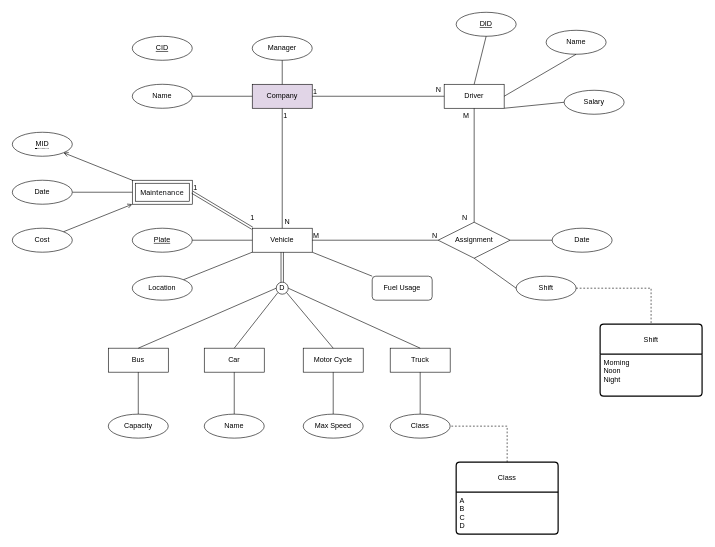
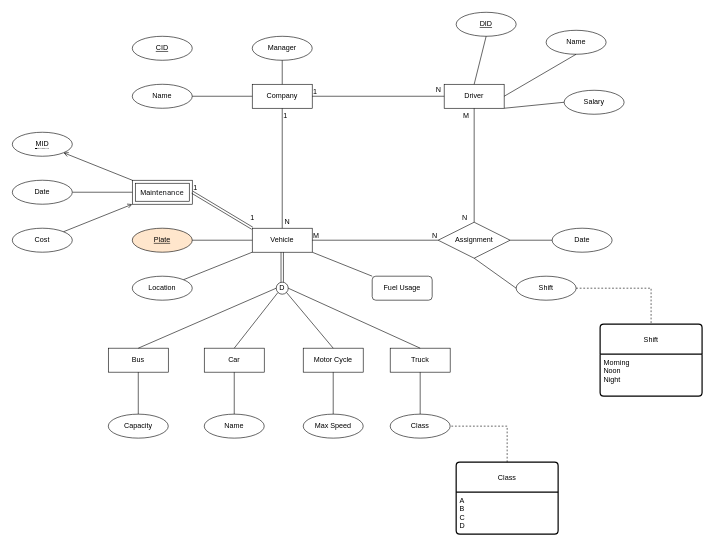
  <mxCell id="0" />
  <mxCell id="1" parent="0" />
- <mxCell id="2" value="Company" style="whiteSpace=wrap;html=1;align=center;fillColor=#e1d5e7;" parent="1" vertex="1"><mxGeometry x="420" y="140" width="100" height="40" as="geometry" /></mxCell>
+ <mxCell id="2" value="Company" style="whiteSpace=wrap;html=1;align=center;" parent="1" vertex="1"><mxGeometry x="420" y="140" width="100" height="40" as="geometry" /></mxCell>
  <mxCell id="3" value="Vehicle" style="whiteSpace=wrap;html=1;align=center;" parent="1" vertex="1"><mxGeometry x="420" y="380" width="100" height="40" as="geometry" /></mxCell>
  <mxCell id="4" value="Driver" style="whiteSpace=wrap;html=1;align=center;" parent="1" vertex="1"><mxGeometry x="740" y="140" width="100" height="40" as="geometry" /></mxCell>
  <mxCell id="5" value="Name" style="ellipse;whiteSpace=wrap;html=1;align=center;" parent="1" vertex="1"><mxGeometry x="220" y="140" width="100" height="40" as="geometry" /></mxCell>
  <mxCell id="6" value="" style="endArrow=none;html=1;rounded=0;exitX=1;exitY=0.5;exitDx=0;exitDy=0;entryX=0;entryY=0.5;entryDx=0;entryDy=0;" parent="1" source="2" target="4" edge="1"><mxGeometry relative="1" as="geometry"><mxPoint x="605" y="230" as="sourcePoint" /><mxPoint x="765" y="230" as="targetPoint" /></mxGeometry></mxCell>
  <mxCell id="7" value="1" style="resizable=0;html=1;whiteSpace=wrap;align=left;verticalAlign=bottom;" parent="6" connectable="0" vertex="1"><mxGeometry x="-1" relative="1" as="geometry" /></mxCell>
  <mxCell id="8" value="N" style="resizable=0;html=1;whiteSpace=wrap;align=right;verticalAlign=bottom;" parent="6" connectable="0" vertex="1"><mxGeometry x="1" relative="1" as="geometry"><mxPoint x="-4" y="-2" as="offset" /></mxGeometry></mxCell>
  <mxCell id="9" value="DID" style="ellipse;whiteSpace=wrap;html=1;align=center;fontStyle=4;" parent="1" vertex="1"><mxGeometry x="760" y="20" width="100" height="40" as="geometry" /></mxCell>
  <mxCell id="10" value="" style="endArrow=none;html=1;rounded=0;exitX=0.5;exitY=1;exitDx=0;exitDy=0;entryX=0.5;entryY=0;entryDx=0;entryDy=0;" parent="1" source="2" target="3" edge="1"><mxGeometry relative="1" as="geometry"><mxPoint x="520" y="260" as="sourcePoint" /><mxPoint x="680" y="260" as="targetPoint" /></mxGeometry></mxCell>
  <mxCell id="11" value="1" style="resizable=0;html=1;whiteSpace=wrap;align=left;verticalAlign=bottom;" parent="10" connectable="0" vertex="1"><mxGeometry x="-1" relative="1" as="geometry"><mxPoint y="20" as="offset" /></mxGeometry></mxCell>
  <mxCell id="12" value="N" style="resizable=0;html=1;whiteSpace=wrap;align=right;verticalAlign=bottom;" parent="10" connectable="0" vertex="1"><mxGeometry x="1" relative="1" as="geometry"><mxPoint x="14" y="-3" as="offset" /></mxGeometry></mxCell>
  <mxCell id="13" value="Name" style="ellipse;whiteSpace=wrap;html=1;align=center;" parent="1" vertex="1"><mxGeometry x="910" y="50" width="100" height="40" as="geometry" /></mxCell>
  <mxCell id="14" value="Bus" style="whiteSpace=wrap;html=1;align=center;" parent="1" vertex="1"><mxGeometry x="180" y="580" width="100" height="40" as="geometry" /></mxCell>
  <mxCell id="15" value="Car" style="whiteSpace=wrap;html=1;align=center;" parent="1" vertex="1"><mxGeometry x="340" y="580" width="100" height="40" as="geometry" /></mxCell>
  <mxCell id="16" value="Motor Cycle" style="whiteSpace=wrap;html=1;align=center;" parent="1" vertex="1"><mxGeometry x="505" y="580" width="100" height="40" as="geometry" /></mxCell>
  <mxCell id="17" value="Truck" style="whiteSpace=wrap;html=1;align=center;" parent="1" vertex="1"><mxGeometry x="650" y="580" width="100" height="40" as="geometry" /></mxCell>
- <mxCell id="18" value="Plate" style="ellipse;whiteSpace=wrap;html=1;align=center;fontStyle=4;" parent="1" vertex="1"><mxGeometry x="220" y="380" width="100" height="40" as="geometry" /></mxCell>
+ <mxCell id="18" value="Plate" style="ellipse;whiteSpace=wrap;html=1;align=center;fontStyle=4;fillColor=#ffe6cc;" parent="1" vertex="1"><mxGeometry x="220" y="380" width="100" height="40" as="geometry" /></mxCell>
  <mxCell id="19" value="" style="endArrow=none;html=1;rounded=0;exitX=1;exitY=0.5;exitDx=0;exitDy=0;entryX=0;entryY=0.5;entryDx=0;entryDy=0;" parent="1" source="18" target="3" edge="1"><mxGeometry width="50" height="50" relative="1" as="geometry"><mxPoint x="580" y="440" as="sourcePoint" /><mxPoint x="630" y="390" as="targetPoint" /></mxGeometry></mxCell>
  <mxCell id="20" value="Fuel Usage" style="whiteSpace=wrap;html=1;align=center;rounded=1;" parent="1" vertex="1"><mxGeometry x="620" y="460" width="100" height="40" as="geometry" /></mxCell>
  <mxCell id="21" value="" style="endArrow=none;html=1;rounded=0;exitX=1;exitY=0.5;exitDx=0;exitDy=0;entryX=0;entryY=0.5;entryDx=0;entryDy=0;" parent="1" source="5" target="2" edge="1"><mxGeometry width="50" height="50" relative="1" as="geometry"><mxPoint x="380" y="220" as="sourcePoint" /><mxPoint x="430" y="170" as="targetPoint" /></mxGeometry></mxCell>
  <mxCell id="22" value="" style="endArrow=none;html=1;rounded=0;exitX=0.5;exitY=0;exitDx=0;exitDy=0;entryX=0.5;entryY=1;entryDx=0;entryDy=0;" parent="1" source="4" target="9" edge="1"><mxGeometry width="50" height="50" relative="1" as="geometry"><mxPoint x="690" y="120" as="sourcePoint" /><mxPoint x="760" y="70" as="targetPoint" /></mxGeometry></mxCell>
  <mxCell id="23" value="Assignment" style="shape=rhombus;perimeter=rhombusPerimeter;whiteSpace=wrap;html=1;align=center;" parent="1" vertex="1"><mxGeometry x="730" y="370" width="120" height="60" as="geometry" /></mxCell>
  <mxCell id="24" value="" style="endArrow=none;html=1;rounded=0;exitX=1;exitY=0.5;exitDx=0;exitDy=0;entryX=0.5;entryY=1;entryDx=0;entryDy=0;" parent="1" source="4" target="13" edge="1"><mxGeometry width="50" height="50" relative="1" as="geometry"><mxPoint x="950" y="220" as="sourcePoint" /><mxPoint x="1000" y="170" as="targetPoint" /></mxGeometry></mxCell>
  <mxCell id="25" value="Date" style="ellipse;whiteSpace=wrap;html=1;align=center;" parent="1" vertex="1"><mxGeometry x="920" y="380" width="100" height="40" as="geometry" /></mxCell>
  <mxCell id="26" value="" style="endArrow=none;html=1;rounded=0;exitX=1;exitY=0.5;exitDx=0;exitDy=0;entryX=0;entryY=0.5;entryDx=0;entryDy=0;" parent="1" source="23" target="25" edge="1"><mxGeometry width="50" height="50" relative="1" as="geometry"><mxPoint x="930" y="410" as="sourcePoint" /><mxPoint x="980" y="360" as="targetPoint" /></mxGeometry></mxCell>
  <mxCell id="27" value="" style="endArrow=none;html=1;rounded=0;exitX=1;exitY=1;exitDx=0;exitDy=0;entryX=0;entryY=0;entryDx=0;entryDy=0;" parent="1" source="3" target="20" edge="1"><mxGeometry width="50" height="50" relative="1" as="geometry"><mxPoint x="570" y="420" as="sourcePoint" /><mxPoint x="640" y="390" as="targetPoint" /></mxGeometry></mxCell>
  <mxCell id="28" value="Location" style="ellipse;whiteSpace=wrap;html=1;align=center;" parent="1" vertex="1"><mxGeometry x="220" y="460" width="100" height="40" as="geometry" /></mxCell>
  <mxCell id="29" value="" style="endArrow=none;html=1;rounded=0;exitX=1;exitY=0;exitDx=0;exitDy=0;entryX=0;entryY=1;entryDx=0;entryDy=0;" parent="1" source="28" target="3" edge="1"><mxGeometry width="50" height="50" relative="1" as="geometry"><mxPoint x="370" y="470" as="sourcePoint" /><mxPoint x="420" y="420" as="targetPoint" /></mxGeometry></mxCell>
  <mxCell id="30" value="Main&lt;span style=&quot;color: rgb(32, 33, 36); font-family: Roboto, arial, sans-serif; font-size: 13px; text-align: right; white-space-collapse: preserve; background-color: rgb(255, 255, 255);&quot;&gt;tenance&lt;/span&gt;" style="shape=ext;margin=3;double=1;whiteSpace=wrap;html=1;align=center;" parent="1" vertex="1"><mxGeometry x="220" y="300" width="100" height="40" as="geometry" /></mxCell>
  <mxCell id="31" value="" style="endArrow=none;html=1;rounded=0;exitX=1;exitY=0.5;exitDx=0;exitDy=0;entryX=0;entryY=0.5;entryDx=0;entryDy=0;" parent="1" source="32" target="30" edge="1"><mxGeometry width="50" height="50" relative="1" as="geometry"><mxPoint x="280" y="225" as="sourcePoint" /><mxPoint x="330" y="175" as="targetPoint" /></mxGeometry></mxCell>
  <mxCell id="32" value="Date" style="ellipse;whiteSpace=wrap;html=1;align=center;" parent="1" vertex="1"><mxGeometry x="20" y="300" width="100" height="40" as="geometry" /></mxCell>
  <mxCell id="33" value="Salary" style="ellipse;whiteSpace=wrap;html=1;align=center;" parent="1" vertex="1"><mxGeometry x="940" y="150" width="100" height="40" as="geometry" /></mxCell>
  <mxCell id="34" value="" style="endArrow=none;html=1;rounded=0;exitX=1;exitY=1;exitDx=0;exitDy=0;entryX=0;entryY=0.5;entryDx=0;entryDy=0;" parent="1" source="4" target="33" edge="1"><mxGeometry width="50" height="50" relative="1" as="geometry"><mxPoint x="800" y="210" as="sourcePoint" /><mxPoint x="860" y="280" as="targetPoint" /></mxGeometry></mxCell>
  <mxCell id="35" value="Cost" style="ellipse;whiteSpace=wrap;html=1;align=center;" parent="1" vertex="1"><mxGeometry x="20" y="380" width="100" height="40" as="geometry" /></mxCell>
  <mxCell id="36" value="" style="endArrow=open;html=1;rounded=0;exitX=1;exitY=0;exitDx=0;exitDy=0;entryX=0;entryY=1;entryDx=0;entryDy=0;" parent="1" source="35" target="30" edge="1"><mxGeometry width="50" height="50" relative="1" as="geometry"><mxPoint x="580" y="310" as="sourcePoint" /><mxPoint x="630" y="260" as="targetPoint" /></mxGeometry></mxCell>
  <mxCell id="37" value="" style="shape=link;html=1;rounded=0;exitX=1;exitY=0.5;exitDx=0;exitDy=0;entryX=0;entryY=0;entryDx=0;entryDy=0;" parent="1" source="30" target="3" edge="1"><mxGeometry relative="1" as="geometry"><mxPoint x="350" y="330" as="sourcePoint" /><mxPoint x="510" y="330" as="targetPoint" /></mxGeometry></mxCell>
  <mxCell id="38" value="1" style="resizable=0;html=1;whiteSpace=wrap;align=left;verticalAlign=bottom;" parent="37" connectable="0" vertex="1"><mxGeometry x="-1" relative="1" as="geometry" /></mxCell>
  <mxCell id="39" value="1" style="resizable=0;html=1;whiteSpace=wrap;align=right;verticalAlign=bottom;" parent="37" connectable="0" vertex="1"><mxGeometry x="1" relative="1" as="geometry"><mxPoint x="5" y="-10" as="offset" /></mxGeometry></mxCell>
  <mxCell id="40" value="" style="endArrow=none;html=1;rounded=0;exitX=0.5;exitY=1;exitDx=0;exitDy=0;entryX=0.5;entryY=0;entryDx=0;entryDy=0;" parent="1" source="4" target="23" edge="1"><mxGeometry relative="1" as="geometry"><mxPoint x="770" y="260" as="sourcePoint" /><mxPoint x="930" y="260" as="targetPoint" /></mxGeometry></mxCell>
  <mxCell id="41" value="M" style="resizable=0;html=1;whiteSpace=wrap;align=left;verticalAlign=bottom;" parent="40" connectable="0" vertex="1"><mxGeometry x="-1" relative="1" as="geometry"><mxPoint x="-20" y="20" as="offset" /></mxGeometry></mxCell>
  <mxCell id="42" value="N" style="resizable=0;html=1;whiteSpace=wrap;align=right;verticalAlign=bottom;" parent="40" connectable="0" vertex="1"><mxGeometry x="1" relative="1" as="geometry"><mxPoint x="-10" as="offset" /></mxGeometry></mxCell>
  <mxCell id="43" value="" style="endArrow=none;html=1;rounded=0;exitX=1;exitY=0.5;exitDx=0;exitDy=0;entryX=0;entryY=0.5;entryDx=0;entryDy=0;" parent="1" source="3" target="23" edge="1"><mxGeometry relative="1" as="geometry"><mxPoint x="660" y="430" as="sourcePoint" /><mxPoint x="820" y="430" as="targetPoint" /></mxGeometry></mxCell>
  <mxCell id="44" value="M" style="resizable=0;html=1;whiteSpace=wrap;align=left;verticalAlign=bottom;" parent="43" connectable="0" vertex="1"><mxGeometry x="-1" relative="1" as="geometry" /></mxCell>
  <mxCell id="45" value="N" style="resizable=0;html=1;whiteSpace=wrap;align=right;verticalAlign=bottom;" parent="43" connectable="0" vertex="1"><mxGeometry x="1" relative="1" as="geometry" /></mxCell>
  <mxCell id="46" value="Shift" style="ellipse;whiteSpace=wrap;html=1;align=center;" parent="1" vertex="1"><mxGeometry x="860" y="460" width="100" height="40" as="geometry" /></mxCell>
  <mxCell id="47" value="&lt;span style=&quot;font-size: 12px;&quot;&gt;Shift&lt;/span&gt;" style="swimlane;childLayout=stackLayout;horizontal=1;startSize=50;horizontalStack=0;rounded=1;fontSize=14;fontStyle=0;strokeWidth=2;resizeParent=0;resizeLast=1;shadow=0;dashed=0;align=center;arcSize=4;whiteSpace=wrap;html=1;" parent="1" vertex="1"><mxGeometry x="1000" y="540" width="170" height="120" as="geometry" /></mxCell>
  <mxCell id="48" value="Morning&lt;div&gt;Noon&lt;/div&gt;&lt;div&gt;Night&lt;/div&gt;" style="align=left;strokeColor=none;fillColor=none;spacingLeft=4;fontSize=12;verticalAlign=top;resizable=0;rotatable=0;part=1;html=1;" parent="47" vertex="1"><mxGeometry y="50" width="170" height="70" as="geometry" /></mxCell>
  <mxCell id="49" value="" style="endArrow=none;html=1;rounded=0;exitX=0.5;exitY=1;exitDx=0;exitDy=0;entryX=0;entryY=0.5;entryDx=0;entryDy=0;" parent="1" source="23" target="46" edge="1"><mxGeometry width="50" height="50" relative="1" as="geometry"><mxPoint x="980" y="460" as="sourcePoint" /><mxPoint x="1030" y="410" as="targetPoint" /></mxGeometry></mxCell>
  <mxCell id="50" value="" style="endArrow=none;dashed=1;html=1;rounded=0;exitX=1;exitY=0.5;exitDx=0;exitDy=0;entryX=0.5;entryY=0;entryDx=0;entryDy=0;edgeStyle=orthogonalEdgeStyle;" parent="1" source="46" target="47" edge="1"><mxGeometry width="50" height="50" relative="1" as="geometry"><mxPoint x="980" y="470" as="sourcePoint" /><mxPoint x="880" y="300" as="targetPoint" /></mxGeometry></mxCell>
  <mxCell id="51" value="&lt;span style=&quot;border-bottom: 1px dotted&quot;&gt;MID&lt;/span&gt;" style="ellipse;whiteSpace=wrap;html=1;align=center;" parent="1" vertex="1"><mxGeometry x="20" y="220" width="100" height="40" as="geometry" /></mxCell>
  <mxCell id="52" value="" style="endArrow=open;html=1;rounded=0;exitX=0;exitY=0;exitDx=0;exitDy=0;entryX=1;entryY=1;entryDx=0;entryDy=0;" parent="1" source="30" target="51" edge="1"><mxGeometry width="50" height="50" relative="1" as="geometry"><mxPoint x="380" y="270" as="sourcePoint" /><mxPoint x="430" y="220" as="targetPoint" /></mxGeometry></mxCell>
  <mxCell id="53" value="Capacity" style="ellipse;whiteSpace=wrap;html=1;align=center;" parent="1" vertex="1"><mxGeometry x="180" y="690" width="100" height="40" as="geometry" /></mxCell>
  <mxCell id="54" value="Class" style="ellipse;whiteSpace=wrap;html=1;align=center;" parent="1" vertex="1"><mxGeometry x="650" y="690" width="100" height="40" as="geometry" /></mxCell>
  <mxCell id="55" value="Max Speed" style="ellipse;whiteSpace=wrap;html=1;align=center;" parent="1" vertex="1"><mxGeometry x="505" y="690" width="100" height="40" as="geometry" /></mxCell>
  <mxCell id="56" value="Name" style="ellipse;whiteSpace=wrap;html=1;align=center;" parent="1" vertex="1"><mxGeometry x="340" y="690" width="100" height="40" as="geometry" /></mxCell>
  <mxCell id="57" value="" style="endArrow=none;html=1;rounded=0;exitX=0.5;exitY=0;exitDx=0;exitDy=0;entryX=0;entryY=1;entryDx=0;entryDy=0;" parent="1" source="15" target="58" edge="1"><mxGeometry width="50" height="50" relative="1" as="geometry"><mxPoint x="540" y="580" as="sourcePoint" /><mxPoint x="410" y="530" as="targetPoint" /></mxGeometry></mxCell>
  <mxCell id="58" value="D" style="ellipse;whiteSpace=wrap;html=1;" parent="1" vertex="1"><mxGeometry x="460" y="470" width="20" height="20" as="geometry" /></mxCell>
  <mxCell id="59" value="" style="shape=link;html=1;rounded=0;entryX=0.5;entryY=1;entryDx=0;entryDy=0;exitX=0.5;exitY=0;exitDx=0;exitDy=0;" parent="1" source="58" target="3" edge="1"><mxGeometry relative="1" as="geometry"><mxPoint x="450" y="610" as="sourcePoint" /><mxPoint x="610" y="610" as="targetPoint" /></mxGeometry></mxCell>
  <mxCell id="60" value="" style="resizable=0;html=1;whiteSpace=wrap;align=right;verticalAlign=bottom;" parent="59" connectable="0" vertex="1"><mxGeometry x="1" relative="1" as="geometry" /></mxCell>
  <mxCell id="61" value="" style="endArrow=none;html=1;rounded=0;exitX=1;exitY=1;exitDx=0;exitDy=0;entryX=0.5;entryY=0;entryDx=0;entryDy=0;" parent="1" source="58" target="16" edge="1"><mxGeometry width="50" height="50" relative="1" as="geometry"><mxPoint x="600" y="540" as="sourcePoint" /><mxPoint x="650" y="490" as="targetPoint" /></mxGeometry></mxCell>
  <mxCell id="62" value="" style="endArrow=none;html=1;rounded=0;exitX=0.5;exitY=0;exitDx=0;exitDy=0;entryX=0;entryY=0.5;entryDx=0;entryDy=0;" parent="1" source="14" target="58" edge="1"><mxGeometry width="50" height="50" relative="1" as="geometry"><mxPoint x="290" y="540" as="sourcePoint" /><mxPoint x="340" y="490" as="targetPoint" /></mxGeometry></mxCell>
  <mxCell id="63" value="" style="endArrow=none;html=1;rounded=0;exitX=1;exitY=0.5;exitDx=0;exitDy=0;entryX=0.5;entryY=0;entryDx=0;entryDy=0;" parent="1" source="58" target="17" edge="1"><mxGeometry width="50" height="50" relative="1" as="geometry"><mxPoint x="650" y="530" as="sourcePoint" /><mxPoint x="700" y="480" as="targetPoint" /></mxGeometry></mxCell>
  <mxCell id="64" value="&lt;span style=&quot;font-size: 12px;&quot;&gt;Class&lt;/span&gt;" style="swimlane;childLayout=stackLayout;horizontal=1;startSize=50;horizontalStack=0;rounded=1;fontSize=14;fontStyle=0;strokeWidth=2;resizeParent=0;resizeLast=1;shadow=0;dashed=0;align=center;arcSize=4;whiteSpace=wrap;html=1;" parent="1" vertex="1"><mxGeometry x="760" y="770" width="170" height="120" as="geometry" /></mxCell>
  <mxCell id="65" value="A&lt;div&gt;B&lt;/div&gt;&lt;div&gt;C&lt;/div&gt;&lt;div&gt;D&lt;/div&gt;" style="align=left;strokeColor=none;fillColor=none;spacingLeft=4;fontSize=12;verticalAlign=top;resizable=0;rotatable=0;part=1;html=1;" parent="64" vertex="1"><mxGeometry y="50" width="170" height="70" as="geometry" /></mxCell>
  <mxCell id="66" value="" style="endArrow=none;dashed=1;html=1;rounded=0;exitX=0.5;exitY=0;exitDx=0;exitDy=0;entryX=1;entryY=0.5;entryDx=0;entryDy=0;edgeStyle=orthogonalEdgeStyle;" parent="1" source="64" target="54" edge="1"><mxGeometry width="50" height="50" relative="1" as="geometry"><mxPoint x="920" y="780" as="sourcePoint" /><mxPoint x="970" y="730" as="targetPoint" /></mxGeometry></mxCell>
  <mxCell id="67" value="" style="endArrow=none;html=1;rounded=0;exitX=0.5;exitY=0;exitDx=0;exitDy=0;entryX=0.5;entryY=1;entryDx=0;entryDy=0;" parent="1" source="54" target="17" edge="1"><mxGeometry width="50" height="50" relative="1" as="geometry"><mxPoint x="650" y="650" as="sourcePoint" /><mxPoint x="700" y="600" as="targetPoint" /></mxGeometry></mxCell>
  <mxCell id="68" value="" style="endArrow=none;html=1;rounded=0;exitX=0.5;exitY=0;exitDx=0;exitDy=0;entryX=0.5;entryY=1;entryDx=0;entryDy=0;" parent="1" source="55" target="16" edge="1"><mxGeometry width="50" height="50" relative="1" as="geometry"><mxPoint x="650" y="700" as="sourcePoint" /><mxPoint x="700" y="650" as="targetPoint" /></mxGeometry></mxCell>
  <mxCell id="69" value="" style="endArrow=none;html=1;rounded=0;exitX=0.5;exitY=0;exitDx=0;exitDy=0;entryX=0.5;entryY=1;entryDx=0;entryDy=0;" parent="1" source="56" target="15" edge="1"><mxGeometry width="50" height="50" relative="1" as="geometry"><mxPoint x="420" y="700" as="sourcePoint" /><mxPoint x="470" y="650" as="targetPoint" /></mxGeometry></mxCell>
  <mxCell id="70" value="" style="endArrow=none;html=1;rounded=0;exitX=0.5;exitY=0;exitDx=0;exitDy=0;entryX=0.5;entryY=1;entryDx=0;entryDy=0;" parent="1" source="53" target="14" edge="1"><mxGeometry width="50" height="50" relative="1" as="geometry"><mxPoint x="270" y="700" as="sourcePoint" /><mxPoint x="320" y="650" as="targetPoint" /></mxGeometry></mxCell>
  <mxCell id="71" value="CID" style="ellipse;whiteSpace=wrap;html=1;align=center;fontStyle=4;" vertex="1" parent="1"><mxGeometry x="220" y="60" width="100" height="40" as="geometry" /></mxCell>
  <mxCell id="72" value="Manager" style="ellipse;whiteSpace=wrap;html=1;align=center;" vertex="1" parent="1"><mxGeometry x="420" y="60" width="100" height="40" as="geometry" /></mxCell>
  <mxCell id="73" value="" style="endArrow=none;html=1;rounded=0;exitX=0.5;exitY=0;exitDx=0;exitDy=0;entryX=0.5;entryY=1;entryDx=0;entryDy=0;" edge="1" parent="1" source="2" target="72"><mxGeometry width="50" height="50" relative="1" as="geometry"><mxPoint x="580" y="100" as="sourcePoint" /><mxPoint x="630" y="50" as="targetPoint" /></mxGeometry></mxCell>
